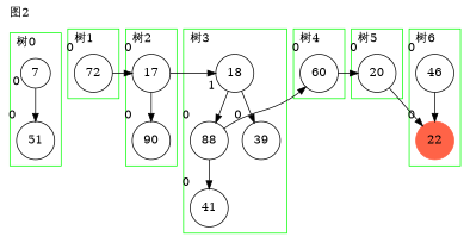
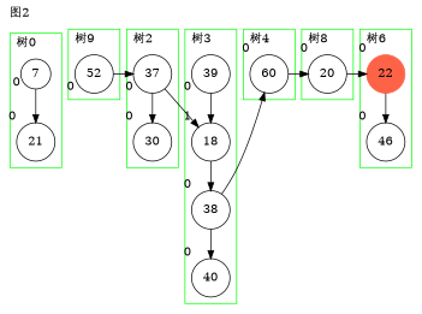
  digraph {
    label="图2"
    labeljust=l
    labelloc=t
    node [shape=circle xlabel=0]
    n1 [label=7]
-   n2 [label=51]
-   n3 [label=72]
-   n4 [label=17]
-   n5 [label=90]
+   n2 [label=21]
+   n3 [label=52]
+   n4 [label=37]
+   n5 [label=30]
    n6 [label=18 xlabel=1]
-   n7 [label=88]
+   n7 [label=38]
    n8 [label=39]
-   n9 [label=41]
+   n9 [label=40]
    n10 [label=60]
    n11 [label=20]
    n12 [color=tomato label=22 style=filled]
    n13 [label=46]
    subgraph cluster_1 {
      label="树0"
      pencolor=green
      n1
      n2
    }
    subgraph cluster_2 {
-     label="树1"
+     label="树9"
      pencolor=green
      n3
    }
    subgraph cluster_3 {
      label="树2"
      pencolor=green
      n4
      n5
    }
    subgraph cluster_4 {
      label="树3"
      pencolor=green
      n6
      n7
      n8
      n9
    }
    subgraph cluster_5 {
      label="树4"
      pencolor=green
      n10
    }
    subgraph cluster_6 {
-     label="树5"
+     label="树8"
      pencolor=green
      n11
    }
    subgraph cluster_7 {
      label="树6"
      pencolor=green
      n12
      n13
    }
    n1 -> n2
    n3 -> n4 [constraint=false]
    n4 -> n5
    n4 -> n6 [constraint=false]
    n6 -> n7
-   n6 -> n8
+   n8 -> n6
    n7 -> n9
    n7 -> n10 [constraint=false]
    n10 -> n11 [constraint=false]
    n11 -> n12 [constraint=false]
-   n13 -> n12
+   n12 -> n13
  }
